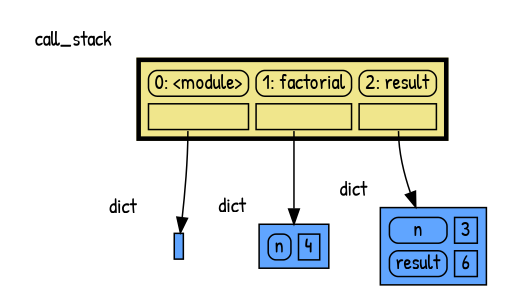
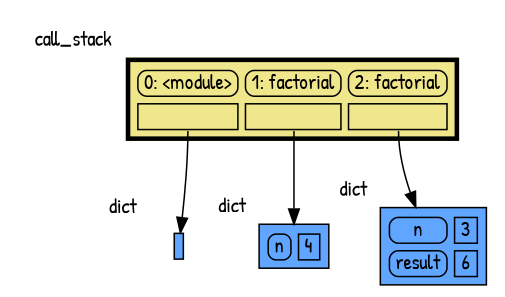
  digraph {
    fontname="Patrick Hand"
    node [shape=plaintext xlabel=dict fontname="Patrick Hand"]
    edge [style=solid fontname="Patrick Hand" headport=table]
    n1 [label=< <TABLE BORDER="1" CELLBORDER="1" CELLSPACING="0" CELLPADDING="0" BGCOLOR="#60a5ff" PORT="table">     <TR><TD BORDER="0"> </TD></TR> </TABLE> >]
    n2 [label=< <TABLE BORDER="1" CELLBORDER="1" CELLSPACING="5" CELLPADDING="0" BGCOLOR="#60a5ff" PORT="table">     <TR><TD BORDER="1" STYLE="ROUNDED"> n </TD><TD BORDER="1"> 4 </TD></TR> </TABLE> >]
    n3 [label=< <TABLE BORDER="1" CELLBORDER="1" CELLSPACING="5" CELLPADDING="0" BGCOLOR="#60a5ff" PORT="table">     <TR><TD BORDER="1" STYLE="ROUNDED"> n </TD><TD BORDER="1"> 3 </TD></TR>     <TR><TD BORDER="1" STYLE="ROUNDED"> result </TD><TD BORDER="1"> 6 </TD></TR> </TABLE> >]
-   n4 [label=< <TABLE BORDER="3" CELLBORDER="1" CELLSPACING="5" CELLPADDING="0" BGCOLOR="khaki" PORT="table">     <TR><TD BORDER="1" STYLE="ROUNDED"> 0: &lt;module&gt; </TD><TD BORDER="1" STYLE="ROUNDED"> 1: factorial </TD><TD BORDER="1" STYLE="ROUNDED"> 2: result </TD></TR>     <TR><TD BORDER="1" PORT="ref0"> </TD><TD BORDER="1" PORT="ref1"> </TD><TD BORDER="1" PORT="ref2"> </TD></TR> </TABLE> > xlabel=call_stack]
+   n4 [label=< <TABLE BORDER="3" CELLBORDER="1" CELLSPACING="5" CELLPADDING="0" BGCOLOR="khaki" PORT="table">     <TR><TD BORDER="1" STYLE="ROUNDED"> 0: &lt;module&gt; </TD><TD BORDER="1" STYLE="ROUNDED"> 1: factorial </TD><TD BORDER="1" STYLE="ROUNDED"> 2: factorial </TD></TR>     <TR><TD BORDER="1" PORT="ref0"> </TD><TD BORDER="1" PORT="ref1"> </TD><TD BORDER="1" PORT="ref2"> </TD></TR> </TABLE> > xlabel=call_stack]
    subgraph sub_1 {
      rank=same
      n1
      n2
      n3
    }
    n1 -> n2 [style=invis weight=10 headport=""]
    n2 -> n3 [style=invis weight=10 headport=""]
    n4 -> n1 [tailport=ref0]
    n4 -> n2 [tailport=ref1]
    n4 -> n3 [tailport=ref2]
  }
